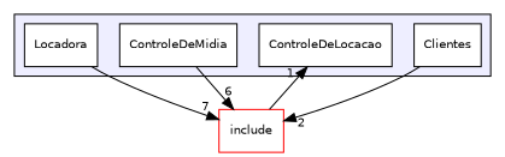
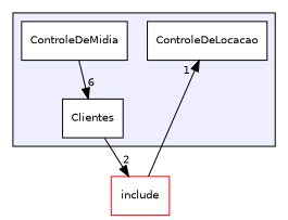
  digraph {
    compound=true
    node [fillcolor=white fontname=Helvetica fontsize=10 shape=box style=filled]
    edge [labeldistance=1.5 labelfontname=Helvetica labelfontsize=10]
    n1 [label=Clientes]
    n2 [label=ControleDeLocacao]
    n3 [label=ControleDeMidia]
-   n4 [label=Locadora]
    n5 [color=red label=include]
    subgraph cluster_1 {
      bgcolor="#eeeeff"
      pencolor=black
      n1
      n2
      n3
-     n4
    }
    n1 -> n5 [headlabel=2]
-   n3 -> n5 [headlabel=6]
-   n4 -> n5 [headlabel=7]
+   n3 -> n1 [headlabel=6]
    n5 -> n2 [headlabel=1]
  }
